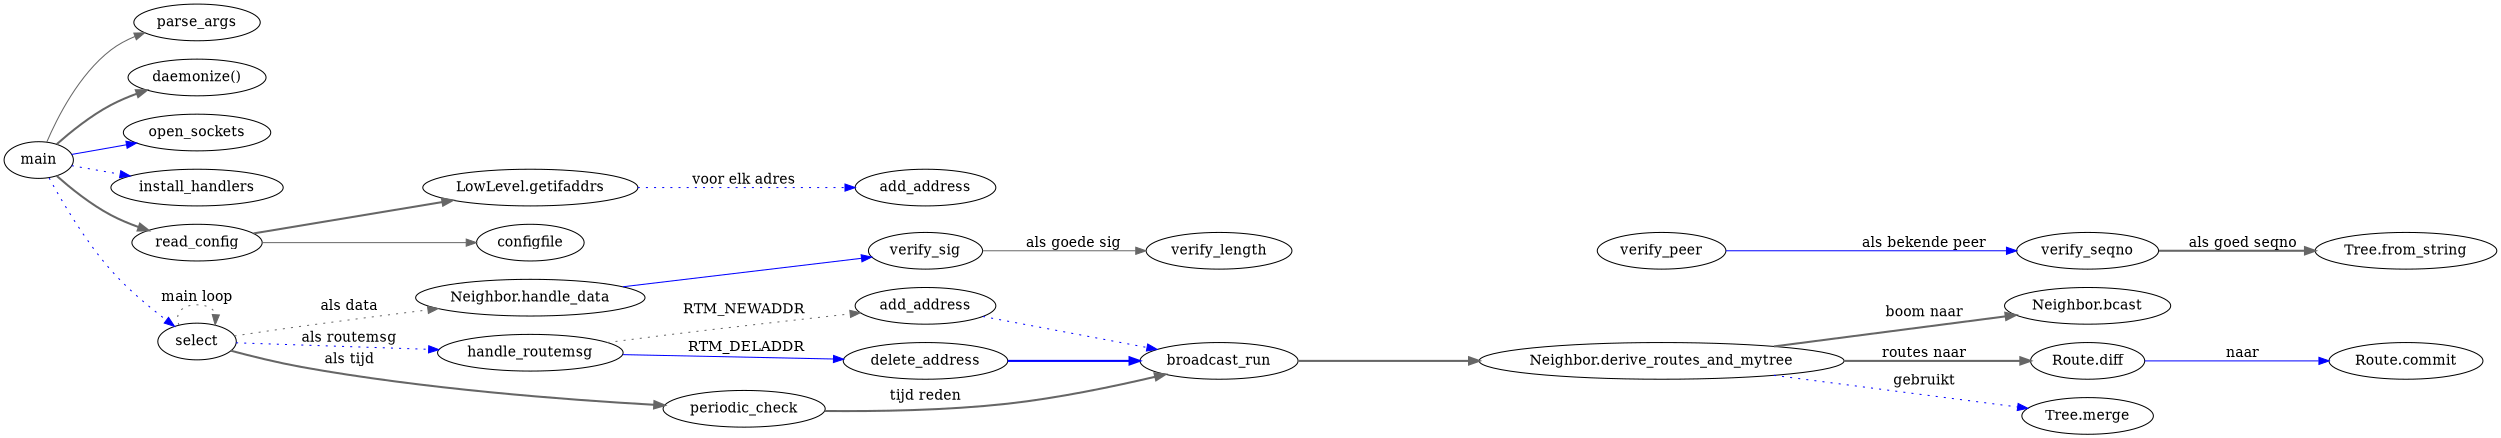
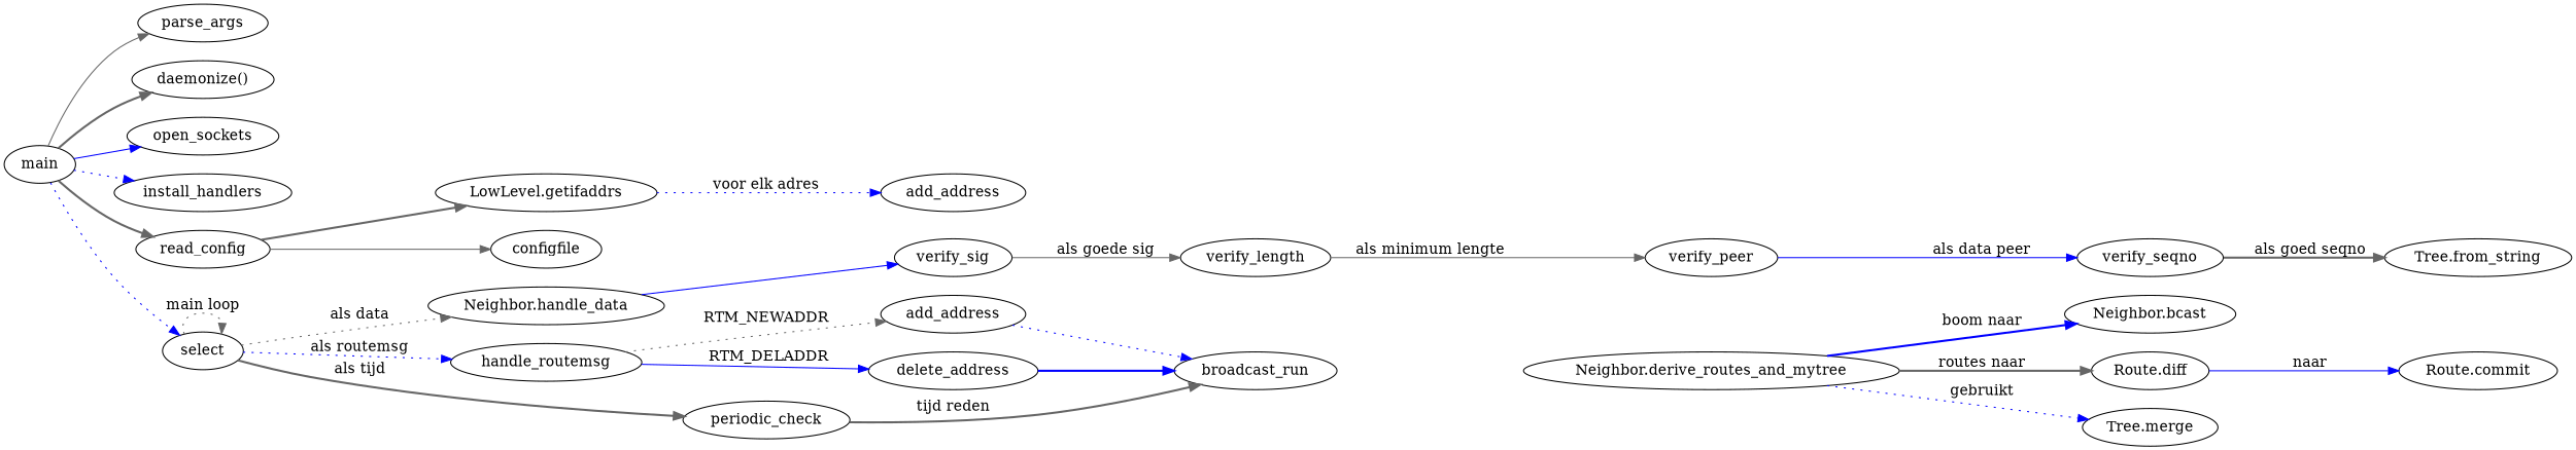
  digraph {
    rankdir=LR
    edge [color=gray40 style=bold]
    main
    parse_args
    n3 [label="daemonize()"]
    open_sockets
    install_handlers
    read_config
    select
    "LowLevel.getifaddrs"
    configfile
    n10 [label="Neighbor.handle_data"]
    handle_routemsg
    periodic_check
    add_address
    verify_sig
    n15 [label=add_address]
    delete_address
    broadcast_run
    verify_length
    n19 [label="Neighbor.derive_routes_and_mytree"]
    "Neighbor.bcast"
    "Route.diff"
    "Tree.merge"
    "Route.commit"
    verify_peer
    verify_seqno
    "Tree.from_string"
    main -> parse_args [style=solid]
    main -> n3
    main -> open_sockets [color=blue style=solid]
    main -> install_handlers [color=blue style=dotted]
    main -> read_config
    main -> select [color=blue style=dotted]
    read_config -> "LowLevel.getifaddrs"
    read_config -> configfile [style=solid]
    select -> select [label="main loop" style=dotted]
    select -> n10 [label="als data" style=dotted]
    select -> handle_routemsg [color=blue label="als routemsg" style=dotted]
    select -> periodic_check [label="als tijd"]
    "LowLevel.getifaddrs" -> add_address [color=blue label="voor elk adres" style=dotted]
    n10 -> verify_sig [color=blue style=solid]
    handle_routemsg -> n15 [label=RTM_NEWADDR style=dotted]
    handle_routemsg -> delete_address [color=blue label=" RTM_DELADDR" style=solid]
    periodic_check -> broadcast_run [label="tijd reden"]
    verify_sig -> verify_length [label="als goede sig" style=solid]
    n15 -> broadcast_run [color=blue style=dotted]
    delete_address -> broadcast_run [color=blue]
-   broadcast_run -> n19
-   n19 -> "Neighbor.bcast" [label="boom naar"]
+   verify_length -> verify_peer [label="als minimum lengte" style=solid]
+   n19 -> "Neighbor.bcast" [color=blue label="boom naar"]
    n19 -> "Route.diff" [label="routes naar"]
    n19 -> "Tree.merge" [color=blue label=gebruikt style=dotted]
    "Route.diff" -> "Route.commit" [color=blue label=naar style=solid]
-   verify_peer -> verify_seqno [color=blue label="als bekende peer" style=solid]
+   verify_peer -> verify_seqno [color=blue label="als data peer" style=solid]
    verify_seqno -> "Tree.from_string" [label="als goed seqno"]
  }
